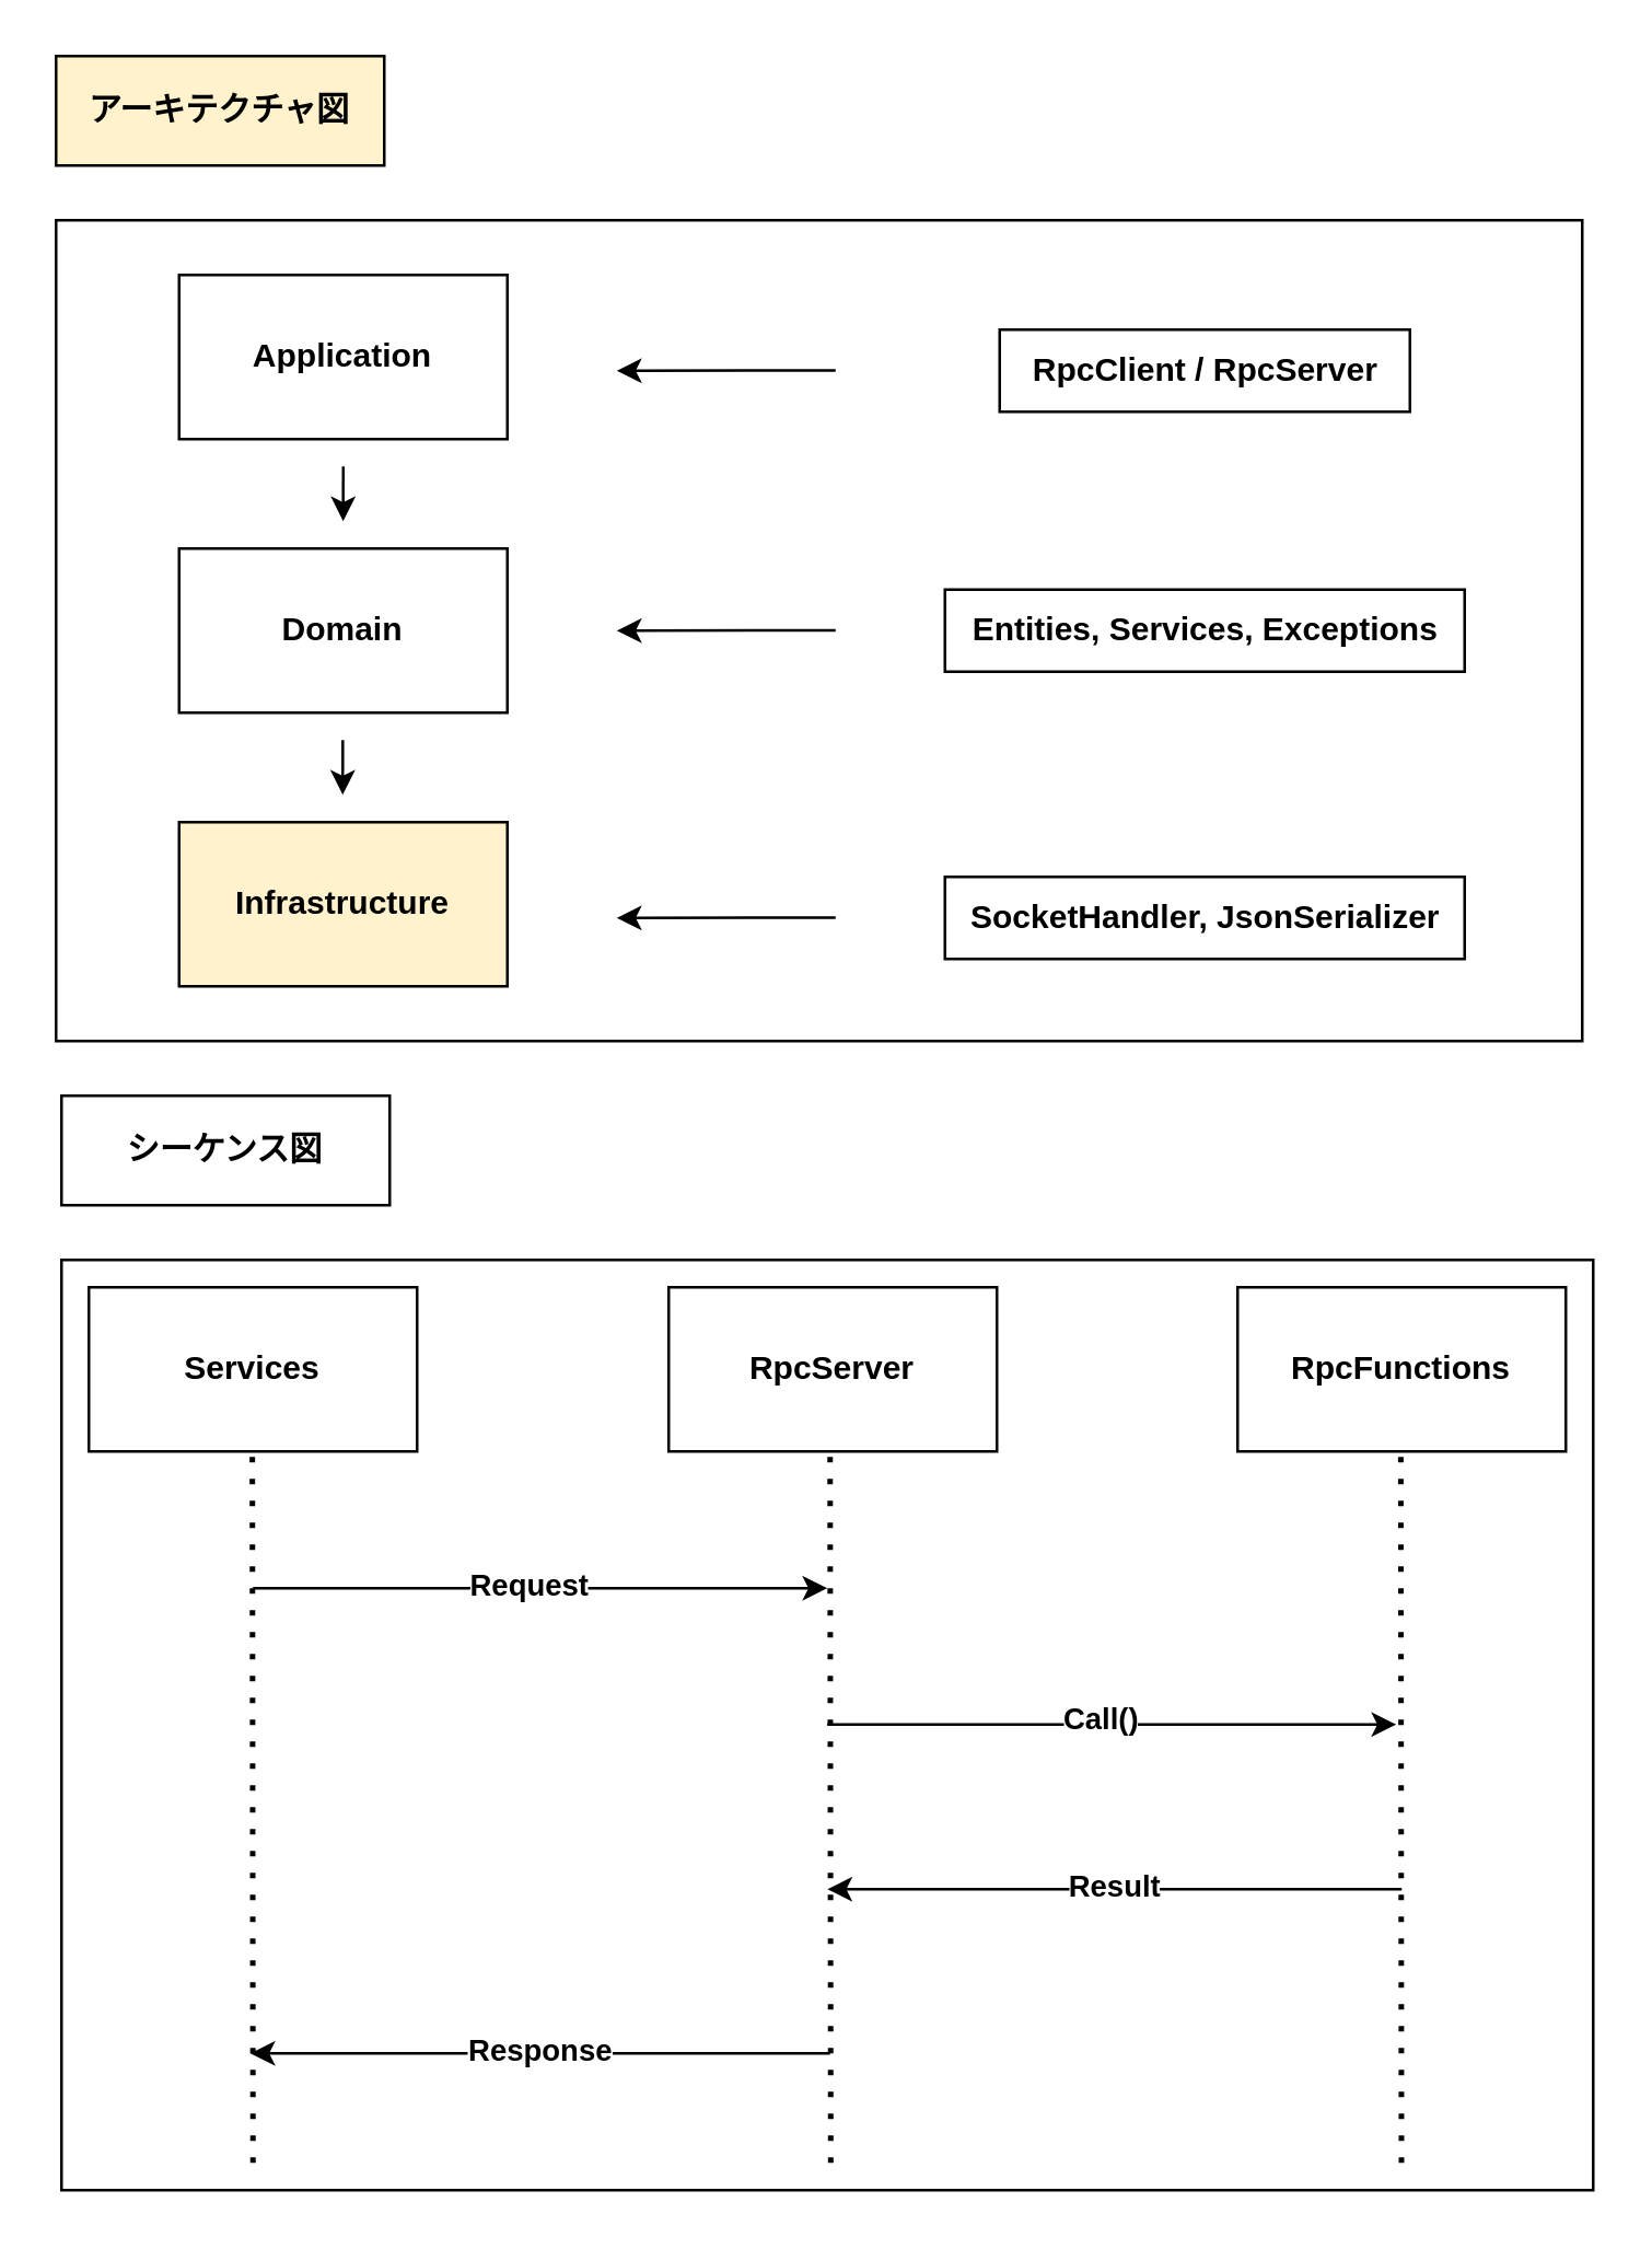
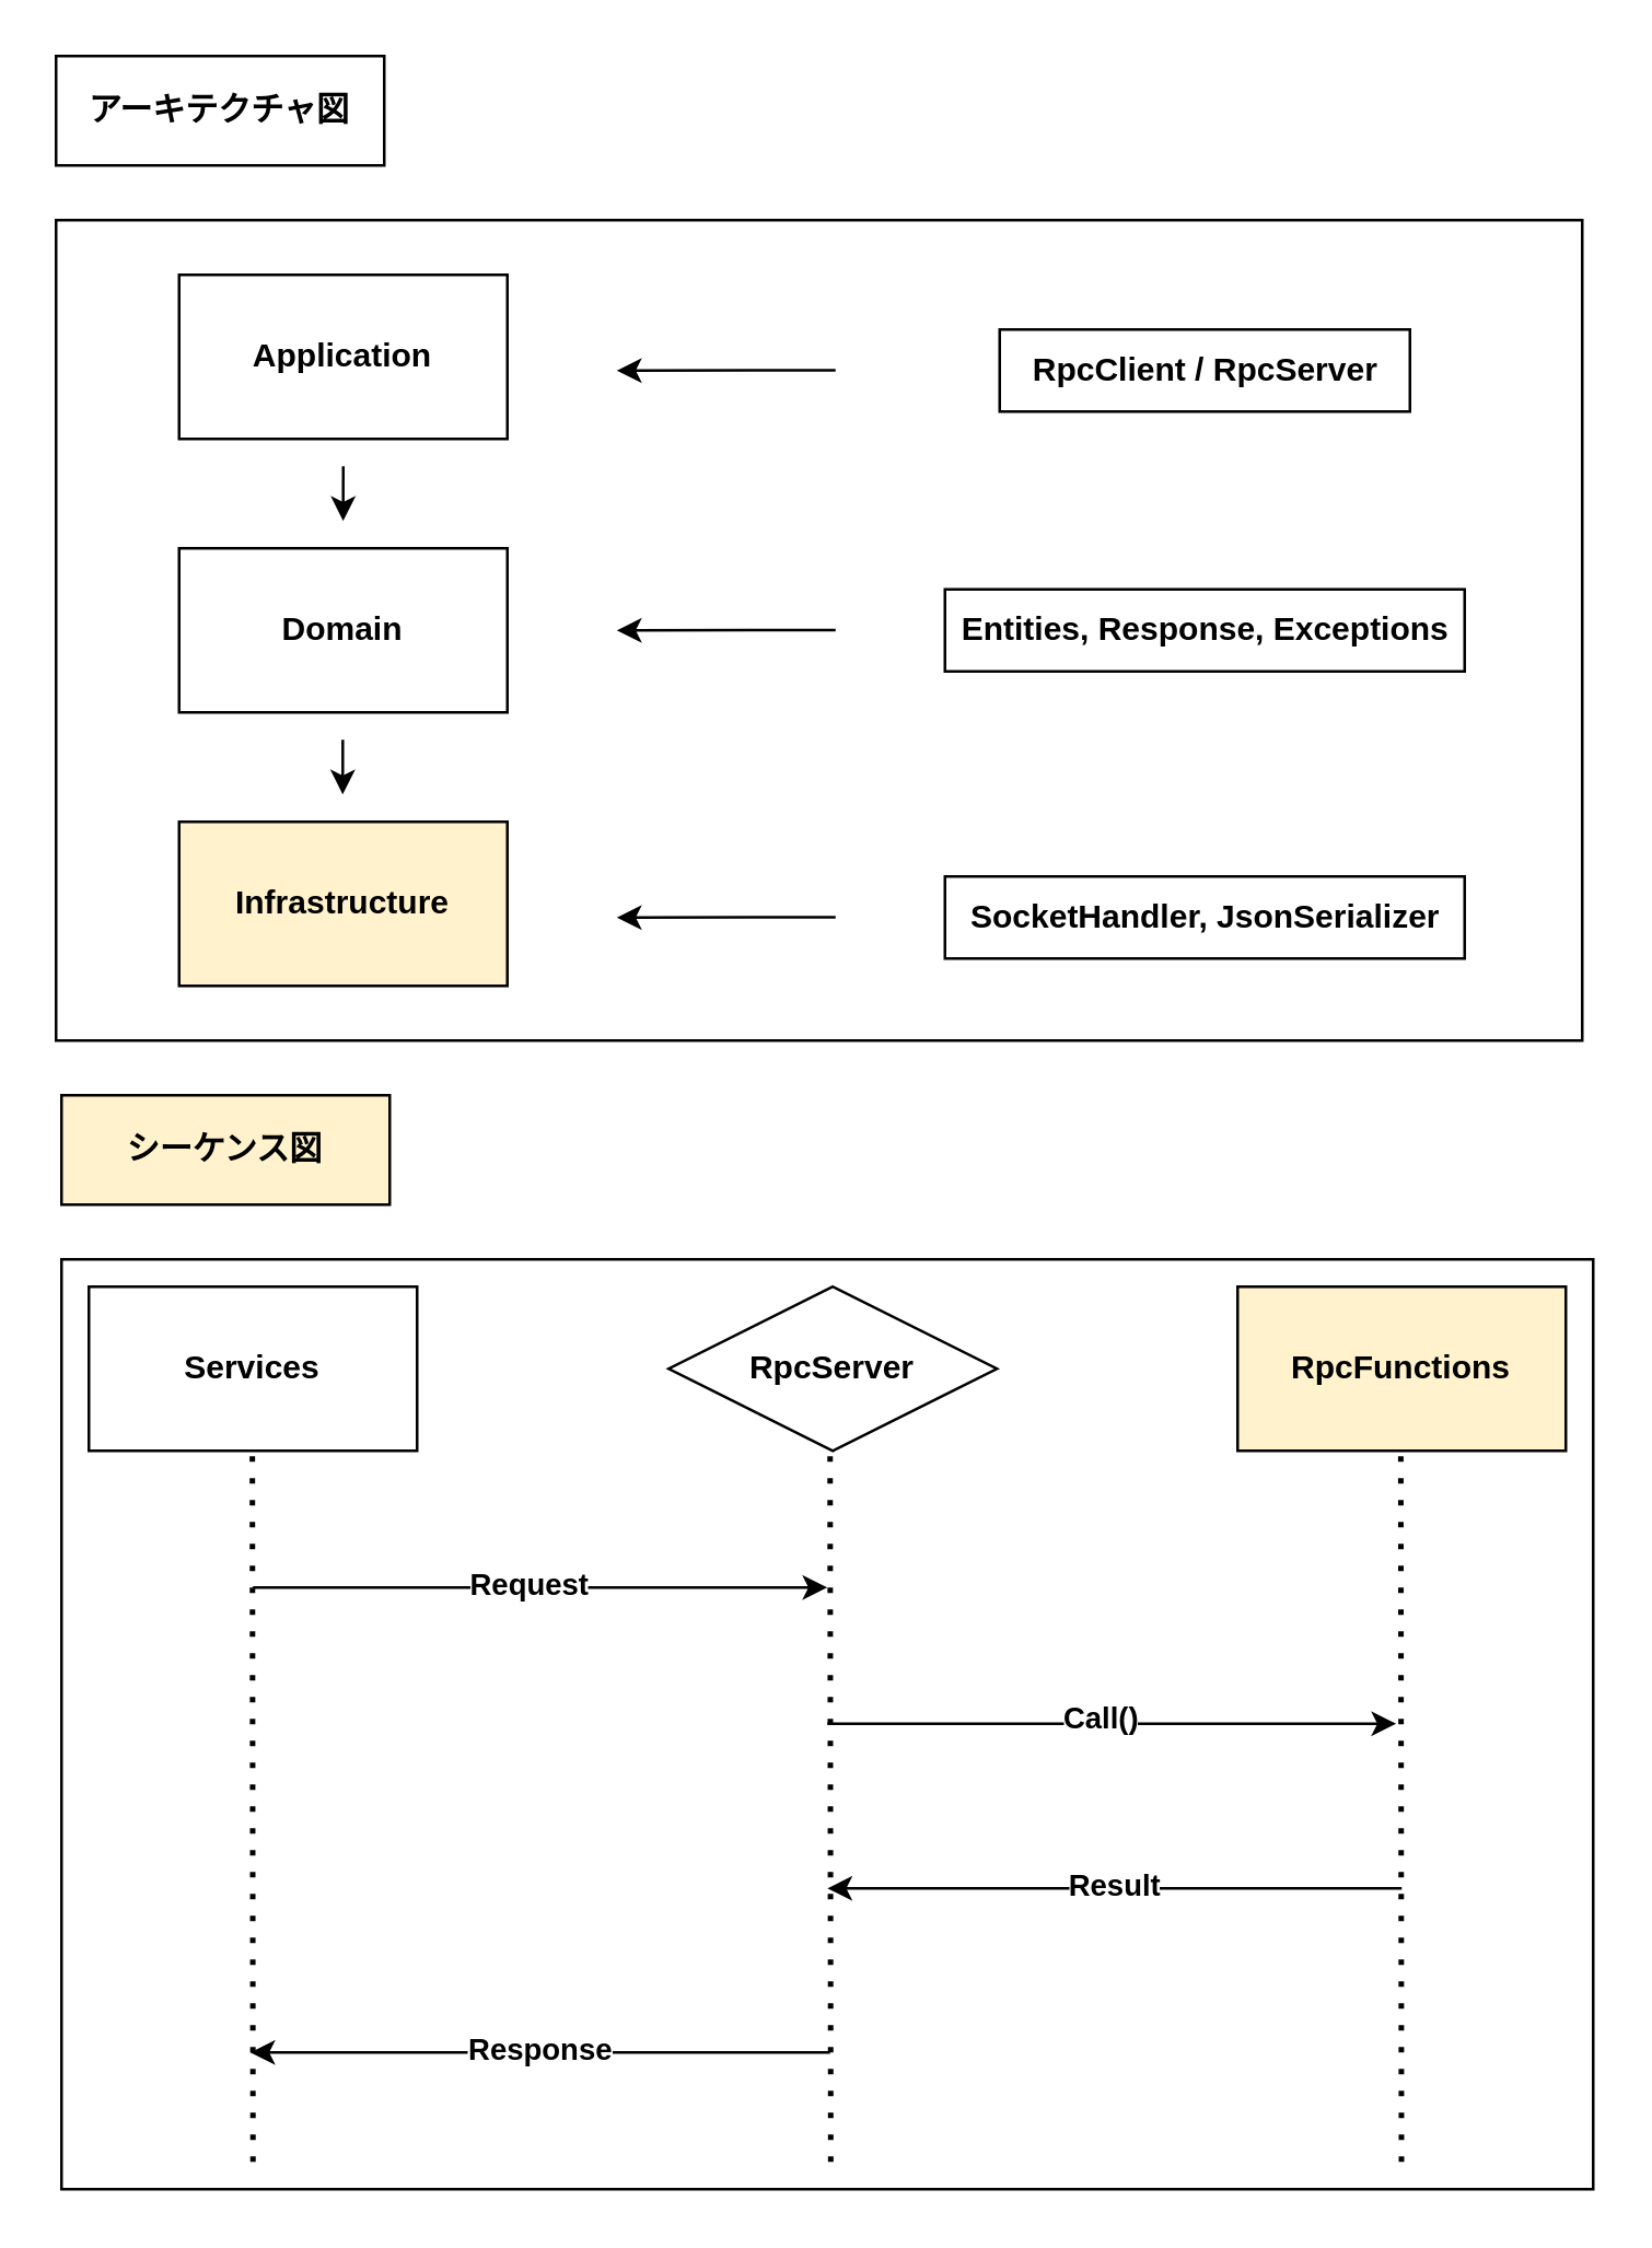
  <mxCell id="0" />
  <mxCell id="1" parent="0" />
  <mxCell id="2" value="" style="group" vertex="1" connectable="0" parent="1"><mxGeometry x="22" y="460" width="560" height="340" as="geometry" /></mxCell>
  <mxCell id="3" value="" style="whiteSpace=wrap;html=1;glass=0;fillColor=none;" vertex="1" parent="2"><mxGeometry width="560" height="340" as="geometry" /></mxCell>
  <mxCell id="4" value="" style="group" vertex="1" connectable="0" parent="2"><mxGeometry x="10" y="10" width="540" height="320" as="geometry" /></mxCell>
  <mxCell id="5" value="" style="group" vertex="1" connectable="0" parent="4"><mxGeometry width="120" height="320" as="geometry" /></mxCell>
  <mxCell id="6" value="&lt;b&gt;Services&lt;/b&gt;" style="rounded=0;whiteSpace=wrap;html=1;" vertex="1" parent="5"><mxGeometry width="120" height="60" as="geometry" /></mxCell>
  <mxCell id="7" value="" style="endArrow=none;dashed=1;html=1;dashPattern=1 3;strokeWidth=2;rounded=0;" edge="1" parent="5"><mxGeometry width="50" height="50" relative="1" as="geometry"><mxPoint x="60" y="320" as="sourcePoint" /><mxPoint x="59.76" y="60" as="targetPoint" /></mxGeometry></mxCell>
  <mxCell id="8" value="" style="group" vertex="1" connectable="0" parent="4"><mxGeometry x="212" width="120" height="320" as="geometry" /></mxCell>
- <mxCell id="9" value="&lt;b&gt;RpcServer&lt;/b&gt;" style="rounded=0;whiteSpace=wrap;html=1;" vertex="1" parent="8"><mxGeometry width="120" height="60" as="geometry" /></mxCell>
+ <mxCell id="9" value="&lt;b&gt;RpcServer&lt;/b&gt;" style="rhombus;whiteSpace=wrap;html=1;" vertex="1" parent="8"><mxGeometry width="120" height="60" as="geometry" /></mxCell>
  <mxCell id="10" value="" style="endArrow=none;dashed=1;html=1;dashPattern=1 3;strokeWidth=2;rounded=0;" edge="1" parent="8"><mxGeometry width="50" height="50" relative="1" as="geometry"><mxPoint x="59.24" y="320" as="sourcePoint" /><mxPoint x="59" y="60" as="targetPoint" /></mxGeometry></mxCell>
  <mxCell id="11" value="" style="group" vertex="1" connectable="0" parent="4"><mxGeometry x="420" width="120" height="320" as="geometry" /></mxCell>
- <mxCell id="12" value="&lt;b&gt;RpcFunctions&lt;/b&gt;" style="rounded=0;whiteSpace=wrap;html=1;" vertex="1" parent="11"><mxGeometry width="120" height="60" as="geometry" /></mxCell>
+ <mxCell id="12" value="&lt;b&gt;RpcFunctions&lt;/b&gt;" style="rounded=0;whiteSpace=wrap;html=1;fillColor=#fff2cc;" vertex="1" parent="11"><mxGeometry width="120" height="60" as="geometry" /></mxCell>
  <mxCell id="13" value="" style="endArrow=none;dashed=1;html=1;dashPattern=1 3;strokeWidth=2;rounded=0;" edge="1" parent="11"><mxGeometry width="50" height="50" relative="1" as="geometry"><mxPoint x="59.9" y="320" as="sourcePoint" /><mxPoint x="59.66" y="60" as="targetPoint" /></mxGeometry></mxCell>
  <mxCell id="14" value="" style="endArrow=classic;html=1;rounded=0;" edge="1" parent="11"><mxGeometry width="50" height="50" relative="1" as="geometry"><mxPoint x="-150" y="159.8" as="sourcePoint" /><mxPoint x="58" y="159.8" as="targetPoint" /></mxGeometry></mxCell>
  <mxCell id="15" value="&lt;b&gt;Call()&lt;/b&gt;" style="edgeLabel;html=1;align=center;verticalAlign=middle;resizable=0;points=[];" vertex="1" connectable="0" parent="14"><mxGeometry x="-0.046" y="2" relative="1" as="geometry"><mxPoint as="offset" /></mxGeometry></mxCell>
  <mxCell id="16" value="" style="endArrow=classic;html=1;rounded=0;" edge="1" parent="11"><mxGeometry width="50" height="50" relative="1" as="geometry"><mxPoint x="60" y="220" as="sourcePoint" /><mxPoint x="-150" y="220" as="targetPoint" /></mxGeometry></mxCell>
  <mxCell id="17" value="&lt;b&gt;Result&lt;/b&gt;" style="edgeLabel;html=1;align=center;verticalAlign=middle;resizable=0;points=[];" vertex="1" connectable="0" parent="16"><mxGeometry x="0.01" y="-2" relative="1" as="geometry"><mxPoint as="offset" /></mxGeometry></mxCell>
  <mxCell id="18" value="" style="endArrow=classic;html=1;rounded=0;" edge="1" parent="2"><mxGeometry width="50" height="50" relative="1" as="geometry"><mxPoint x="70" y="120" as="sourcePoint" /><mxPoint x="280" y="120" as="targetPoint" /></mxGeometry></mxCell>
  <mxCell id="19" value="&lt;b&gt;Request&lt;/b&gt;" style="edgeLabel;html=1;align=center;verticalAlign=middle;resizable=0;points=[];" vertex="1" connectable="0" parent="18"><mxGeometry x="-0.046" y="2" relative="1" as="geometry"><mxPoint as="offset" /></mxGeometry></mxCell>
  <mxCell id="20" value="" style="group" vertex="1" connectable="0" parent="2"><mxGeometry x="69" y="170" width="422" height="120" as="geometry" /></mxCell>
  <mxCell id="21" value="" style="endArrow=classic;html=1;rounded=0;" edge="1" parent="20"><mxGeometry width="50" height="50" relative="1" as="geometry"><mxPoint x="212" y="120" as="sourcePoint" /><mxPoint y="120" as="targetPoint" /></mxGeometry></mxCell>
  <mxCell id="22" value="&lt;b&gt;Response&lt;/b&gt;" style="edgeLabel;html=1;align=center;verticalAlign=middle;resizable=0;points=[];" vertex="1" connectable="0" parent="21"><mxGeometry x="0.01" y="-2" relative="1" as="geometry"><mxPoint as="offset" /></mxGeometry></mxCell>
- <mxCell id="23" value="&lt;b&gt;シーケンス図&lt;/b&gt;" style="rounded=0;whiteSpace=wrap;html=1;" vertex="1" parent="1"><mxGeometry x="22" y="400" width="120" height="40" as="geometry" /></mxCell>
- <mxCell id="24" value="&lt;b&gt;アーキテクチャ図&lt;/b&gt;" style="rounded=0;whiteSpace=wrap;html=1;fillColor=#fff2cc;" vertex="1" parent="1"><mxGeometry x="20" y="20" width="120" height="40" as="geometry" /></mxCell>
+ <mxCell id="23" value="&lt;b&gt;シーケンス図&lt;/b&gt;" style="rounded=0;whiteSpace=wrap;html=1;fillColor=#fff2cc;" vertex="1" parent="1"><mxGeometry x="22" y="400" width="120" height="40" as="geometry" /></mxCell>
+ <mxCell id="24" value="&lt;b&gt;アーキテクチャ図&lt;/b&gt;" style="rounded=0;whiteSpace=wrap;html=1;" vertex="1" parent="1"><mxGeometry x="20" y="20" width="120" height="40" as="geometry" /></mxCell>
  <mxCell id="25" value="" style="group" vertex="1" connectable="0" parent="1"><mxGeometry x="20" y="80" width="558" height="300" as="geometry" /></mxCell>
  <mxCell id="26" value="" style="rounded=0;whiteSpace=wrap;html=1;glass=0;fillColor=none;" vertex="1" parent="25"><mxGeometry width="558" height="300" as="geometry" /></mxCell>
  <mxCell id="27" value="" style="group" vertex="1" connectable="0" parent="25"><mxGeometry x="45" y="20" width="470" height="260" as="geometry" /></mxCell>
  <mxCell id="28" value="" style="group" vertex="1" connectable="0" parent="27"><mxGeometry width="120" height="260" as="geometry" /></mxCell>
  <mxCell id="29" value="&lt;b&gt;Application&lt;/b&gt;" style="rounded=0;whiteSpace=wrap;html=1;" vertex="1" parent="28"><mxGeometry width="120" height="60" as="geometry" /></mxCell>
  <mxCell id="30" value="&lt;b&gt;Domain&lt;/b&gt;" style="rounded=0;whiteSpace=wrap;html=1;" vertex="1" parent="28"><mxGeometry y="100" width="120" height="60" as="geometry" /></mxCell>
  <mxCell id="31" value="&lt;b&gt;Infrastructure&lt;/b&gt;" style="rounded=0;whiteSpace=wrap;html=1;fillColor=#fff2cc;" vertex="1" parent="28"><mxGeometry y="200" width="120" height="60" as="geometry" /></mxCell>
  <mxCell id="32" value="" style="endArrow=classic;html=1;rounded=0;" edge="1" parent="28"><mxGeometry width="50" height="50" relative="1" as="geometry"><mxPoint x="60" y="70" as="sourcePoint" /><mxPoint x="59.96" y="90" as="targetPoint" /><Array as="points"><mxPoint x="59.96" y="70" /></Array></mxGeometry></mxCell>
  <mxCell id="33" value="" style="endArrow=classic;html=1;rounded=0;" edge="1" parent="28"><mxGeometry width="50" height="50" relative="1" as="geometry"><mxPoint x="59.84" y="170" as="sourcePoint" /><mxPoint x="59.8" y="190" as="targetPoint" /><Array as="points"><mxPoint x="59.8" y="170" /></Array></mxGeometry></mxCell>
  <mxCell id="34" value="" style="group" vertex="1" connectable="0" parent="27"><mxGeometry x="280" y="20" width="190" height="230" as="geometry" /></mxCell>
  <mxCell id="35" value="&lt;b&gt;RpcClient / RpcServer&lt;/b&gt;" style="text;html=1;align=center;verticalAlign=middle;resizable=0;points=[];autosize=1;strokeColor=default;fillColor=none;" vertex="1" parent="34"><mxGeometry x="20" width="150" height="30" as="geometry" /></mxCell>
- <mxCell id="36" value="&lt;b&gt;Entities, Services, Exceptions&lt;/b&gt;" style="text;html=1;align=center;verticalAlign=middle;resizable=0;points=[];autosize=1;strokeColor=default;fillColor=none;" vertex="1" parent="34"><mxGeometry y="95" width="190" height="30" as="geometry" /></mxCell>
+ <mxCell id="36" value="&lt;b&gt;Entities, Response, Exceptions&lt;/b&gt;" style="text;html=1;align=center;verticalAlign=middle;resizable=0;points=[];autosize=1;strokeColor=default;fillColor=none;" vertex="1" parent="34"><mxGeometry y="95" width="190" height="30" as="geometry" /></mxCell>
  <mxCell id="37" value="&lt;b&gt;SocketHandler, JsonSerializer&lt;/b&gt;" style="text;html=1;align=center;verticalAlign=middle;resizable=0;points=[];autosize=1;strokeColor=default;fillColor=none;" vertex="1" parent="34"><mxGeometry y="200" width="190" height="30" as="geometry" /></mxCell>
  <mxCell id="38" value="" style="group" vertex="1" connectable="0" parent="27"><mxGeometry x="160" y="34.86" width="80" height="200.14" as="geometry" /></mxCell>
  <mxCell id="39" value="" style="endArrow=classic;html=1;rounded=0;" edge="1" parent="38"><mxGeometry width="50" height="50" relative="1" as="geometry"><mxPoint x="50.04" as="sourcePoint" /><mxPoint y="0.14" as="targetPoint" /><Array as="points"><mxPoint x="80" /><mxPoint x="50" /></Array></mxGeometry></mxCell>
  <mxCell id="40" value="" style="endArrow=classic;html=1;rounded=0;" edge="1" parent="38"><mxGeometry width="50" height="50" relative="1" as="geometry"><mxPoint x="50.04" y="95.0" as="sourcePoint" /><mxPoint y="95.14" as="targetPoint" /><Array as="points"><mxPoint x="80" y="95.0" /><mxPoint x="50" y="95.0" /></Array></mxGeometry></mxCell>
  <mxCell id="41" value="" style="endArrow=classic;html=1;rounded=0;" edge="1" parent="38"><mxGeometry width="50" height="50" relative="1" as="geometry"><mxPoint x="50.04" y="200" as="sourcePoint" /><mxPoint y="200.14" as="targetPoint" /><Array as="points"><mxPoint x="80" y="200" /><mxPoint x="50" y="200" /></Array></mxGeometry></mxCell>
